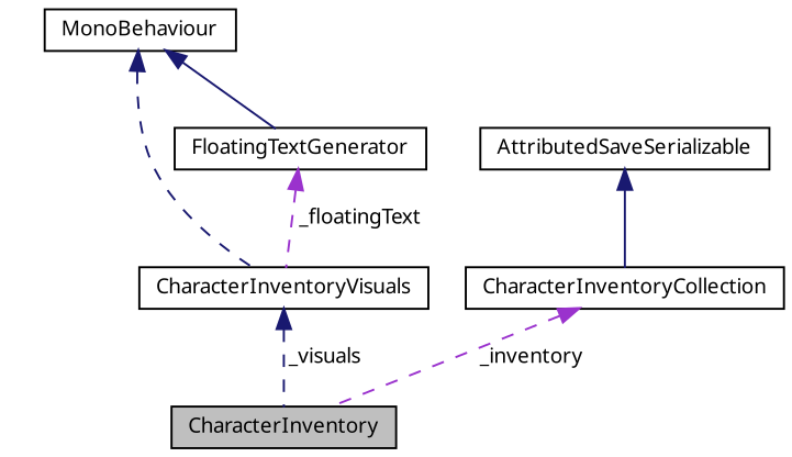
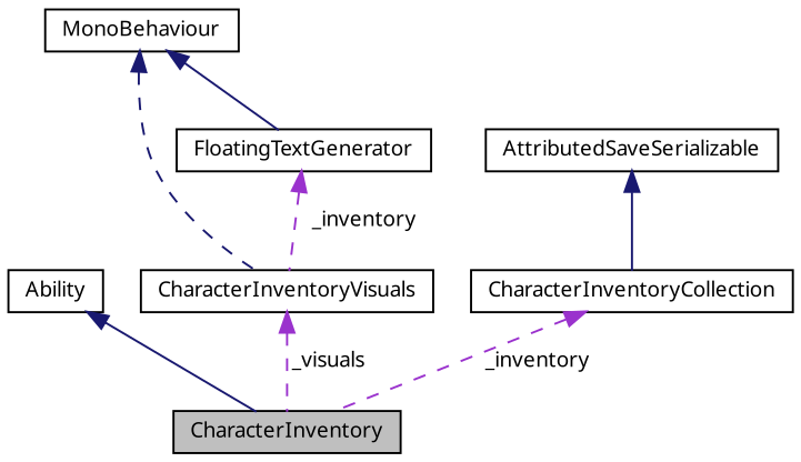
  digraph {
    node [color=black fillcolor=white fontname=Calibrii fontsize=10 shape=record style=filled]
    edge [color=midnightblue dir=back fontname=Calibrii fontsize=10 labelfontname=Calibrii labelfontsize=10 style=dashed]
    n1 [fillcolor=grey75 fontcolor=black height=0.2 label=CharacterInventory width=0.4]
+   n2 [height=0.2 label=Ability width=0.4]
    n3 [height=0.2 label=CharacterInventoryVisuals width=0.4]
    n4 [height=0.2 label=MonoBehaviour width=0.4]
    n5 [height=0.2 label=FloatingTextGenerator width=0.4]
    n6 [height=0.2 label=CharacterInventoryCollection width=0.4]
    n7 [height=0.2 label=AttributedSaveSerializable width=0.4]
-   n3 -> n1 [label=" _visuals"]
+   n2 -> n1 [style=solid]
+   n3 -> n1 [color=darkorchid3 label=" _visuals"]
    n4 -> n3
    n4 -> n5 [style=solid]
-   n5 -> n3 [color=darkorchid3 label=" _floatingText"]
+   n5 -> n3 [color=darkorchid3 label=" _inventory"]
    n6 -> n1 [color=darkorchid3 label=" _inventory"]
    n7 -> n6 [style=solid]
  }
